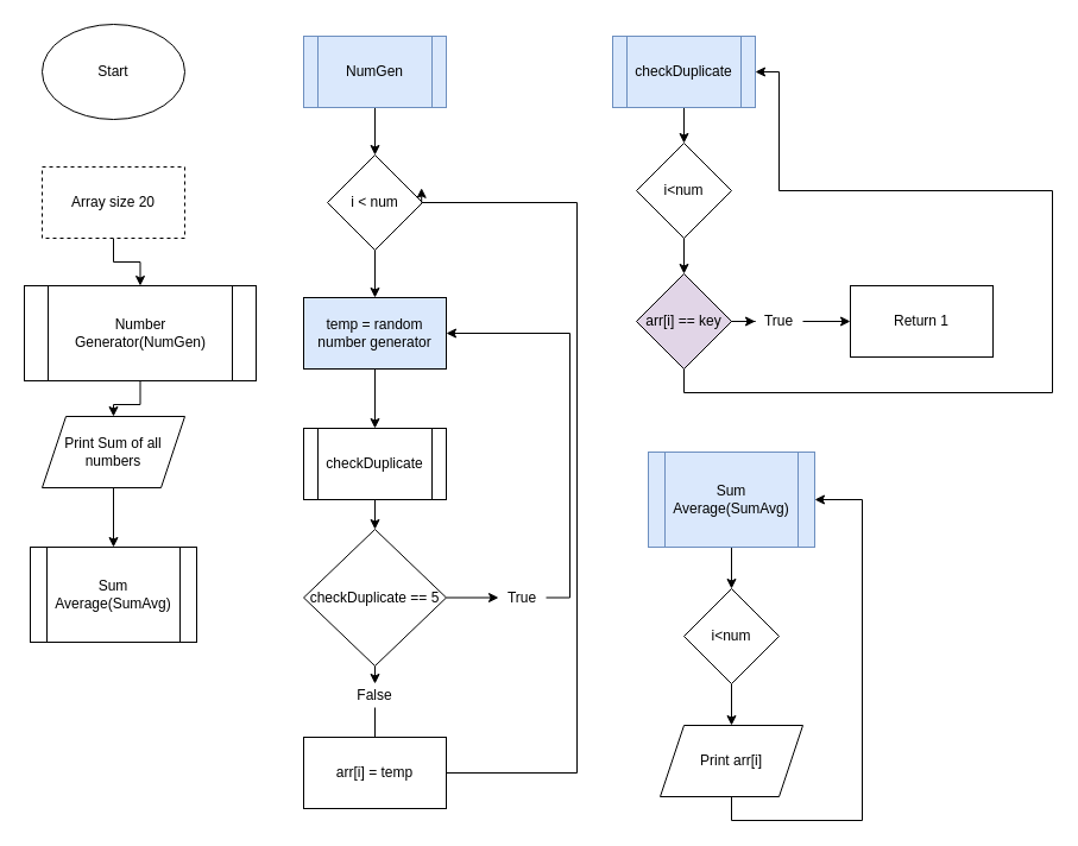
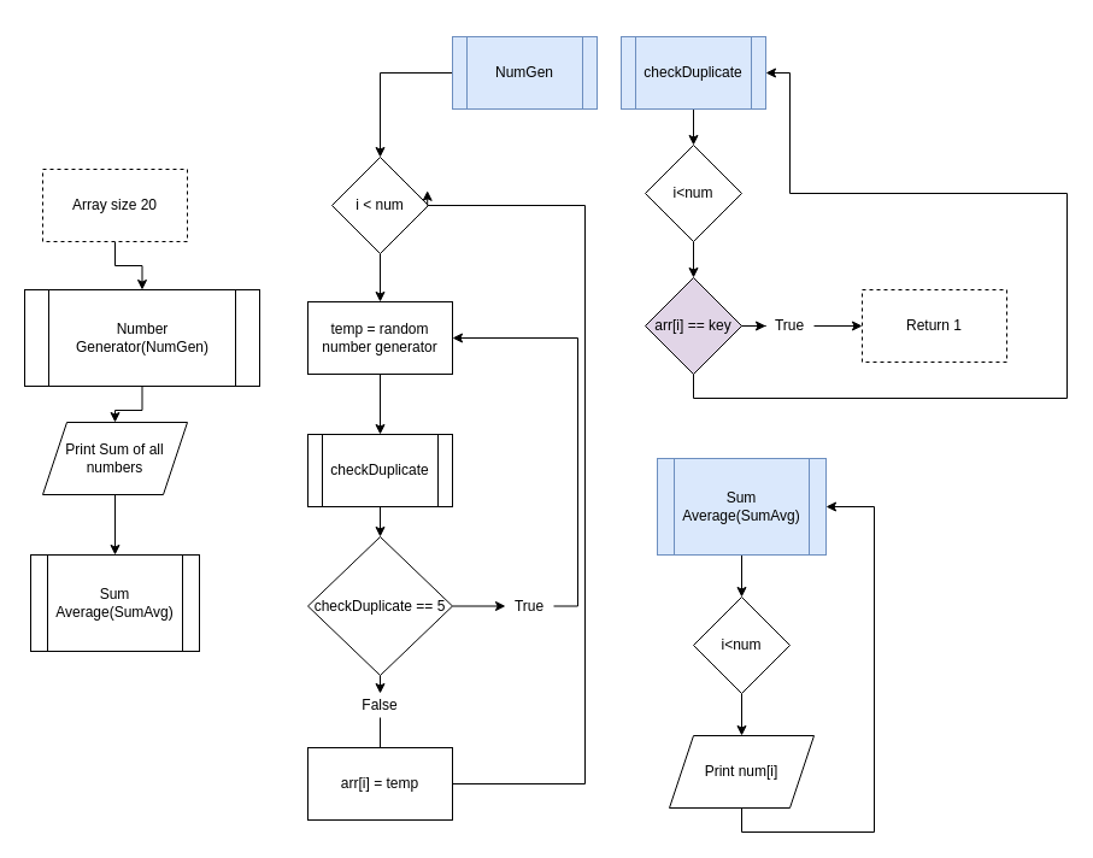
  <mxCell id="0" />
  <mxCell id="1" parent="0" />
- <mxCell id="2" value="Start" style="ellipse;whiteSpace=wrap;html=1;" vertex="1" parent="1"><mxGeometry x="35" y="20" width="120" height="80" as="geometry" /></mxCell>
  <mxCell id="3" value="" style="edgeStyle=orthogonalEdgeStyle;rounded=0;orthogonalLoop=1;jettySize=auto;html=1;" edge="1" parent="1" source="4" target="6"><mxGeometry relative="1" as="geometry" /></mxCell>
  <mxCell id="4" value="Array size 20" style="whiteSpace=wrap;html=1;dashed=1;" vertex="1" parent="1"><mxGeometry x="35" y="140" width="120" height="60" as="geometry" /></mxCell>
  <mxCell id="5" value="" style="edgeStyle=orthogonalEdgeStyle;rounded=0;orthogonalLoop=1;jettySize=auto;html=1;" edge="1" parent="1" source="6" target="8"><mxGeometry relative="1" as="geometry" /></mxCell>
  <mxCell id="6" value="Number Generator(NumGen)" style="shape=process;whiteSpace=wrap;html=1;backgroundOutline=1;" vertex="1" parent="1"><mxGeometry x="20" y="240" width="195" height="80" as="geometry" /></mxCell>
  <mxCell id="7" value="" style="edgeStyle=orthogonalEdgeStyle;rounded=0;orthogonalLoop=1;jettySize=auto;html=1;" edge="1" parent="1" source="8" target="9"><mxGeometry relative="1" as="geometry" /></mxCell>
  <mxCell id="8" value="Print Sum of all numbers" style="shape=parallelogram;perimeter=parallelogramPerimeter;whiteSpace=wrap;html=1;fixedSize=1;" vertex="1" parent="1"><mxGeometry x="35" y="350" width="120" height="60" as="geometry" /></mxCell>
  <mxCell id="9" value="Sum Average(SumAvg)" style="shape=process;whiteSpace=wrap;html=1;backgroundOutline=1;" vertex="1" parent="1"><mxGeometry x="25" y="460" width="140" height="80" as="geometry" /></mxCell>
  <mxCell id="10" value="" style="edgeStyle=orthogonalEdgeStyle;rounded=0;orthogonalLoop=1;jettySize=auto;html=1;" edge="1" parent="1" source="11" target="13"><mxGeometry relative="1" as="geometry" /></mxCell>
- <mxCell id="11" value="NumGen" style="shape=process;whiteSpace=wrap;html=1;backgroundOutline=1;fillColor=#dae8fc;strokeColor=#6c8ebf;" vertex="1" parent="1"><mxGeometry x="255" y="30" width="120" height="60" as="geometry" /></mxCell>
+ <mxCell id="11" value="NumGen" style="shape=process;whiteSpace=wrap;html=1;backgroundOutline=1;fillColor=#dae8fc;strokeColor=#6c8ebf;" vertex="1" parent="1"><mxGeometry x="375" y="30" width="120" height="60" as="geometry" /></mxCell>
  <mxCell id="12" value="" style="edgeStyle=orthogonalEdgeStyle;rounded=0;orthogonalLoop=1;jettySize=auto;html=1;" edge="1" parent="1" source="13" target="15"><mxGeometry relative="1" as="geometry" /></mxCell>
  <mxCell id="13" value="i &amp;lt; num" style="rhombus;whiteSpace=wrap;html=1;" vertex="1" parent="1"><mxGeometry x="275" y="130" width="80" height="80" as="geometry" /></mxCell>
  <mxCell id="14" value="" style="edgeStyle=orthogonalEdgeStyle;rounded=0;orthogonalLoop=1;jettySize=auto;html=1;" edge="1" parent="1" source="15" target="17"><mxGeometry relative="1" as="geometry" /></mxCell>
- <mxCell id="15" value="temp = random number generator" style="whiteSpace=wrap;html=1;fillColor=#dae8fc;" vertex="1" parent="1"><mxGeometry x="255" y="250" width="120" height="60" as="geometry" /></mxCell>
+ <mxCell id="15" value="temp = random number generator" style="whiteSpace=wrap;html=1;" vertex="1" parent="1"><mxGeometry x="255" y="250" width="120" height="60" as="geometry" /></mxCell>
  <mxCell id="16" value="" style="edgeStyle=orthogonalEdgeStyle;rounded=0;orthogonalLoop=1;jettySize=auto;html=1;" edge="1" parent="1" source="17" target="20"><mxGeometry relative="1" as="geometry" /></mxCell>
  <mxCell id="17" value="checkDuplicate" style="shape=process;whiteSpace=wrap;html=1;backgroundOutline=1;" vertex="1" parent="1"><mxGeometry x="255" y="360" width="120" height="60" as="geometry" /></mxCell>
  <mxCell id="18" style="edgeStyle=orthogonalEdgeStyle;rounded=0;orthogonalLoop=1;jettySize=auto;html=1;exitX=1;exitY=0.5;exitDx=0;exitDy=0;entryX=0;entryY=0.5;entryDx=0;entryDy=0;" edge="1" parent="1" source="20" target="24"><mxGeometry relative="1" as="geometry" /></mxCell>
  <mxCell id="19" style="edgeStyle=orthogonalEdgeStyle;rounded=0;orthogonalLoop=1;jettySize=auto;html=1;exitX=0.5;exitY=1;exitDx=0;exitDy=0;entryX=0.5;entryY=0;entryDx=0;entryDy=0;" edge="1" parent="1" source="20" target="22"><mxGeometry relative="1" as="geometry" /></mxCell>
  <mxCell id="20" value="checkDuplicate == 5" style="rhombus;whiteSpace=wrap;html=1;" vertex="1" parent="1"><mxGeometry x="255" y="445" width="120" height="115" as="geometry" /></mxCell>
  <mxCell id="21" value="" style="edgeStyle=orthogonalEdgeStyle;rounded=0;orthogonalLoop=1;jettySize=auto;html=1;endArrow=none;" edge="1" parent="1" source="22" target="26"><mxGeometry relative="1" as="geometry" /></mxCell>
  <mxCell id="22" value="False" style="text;html=1;strokeColor=none;fillColor=none;align=center;verticalAlign=middle;whiteSpace=wrap;rounded=0;" vertex="1" parent="1"><mxGeometry x="295" y="575" width="40" height="20" as="geometry" /></mxCell>
  <mxCell id="23" style="edgeStyle=orthogonalEdgeStyle;rounded=0;orthogonalLoop=1;jettySize=auto;html=1;exitX=1;exitY=0.5;exitDx=0;exitDy=0;entryX=1;entryY=0.5;entryDx=0;entryDy=0;" edge="1" parent="1" source="24" target="15"><mxGeometry relative="1" as="geometry" /></mxCell>
  <mxCell id="24" value="True" style="text;html=1;strokeColor=none;fillColor=none;align=center;verticalAlign=middle;whiteSpace=wrap;rounded=0;" vertex="1" parent="1"><mxGeometry x="419" y="492.5" width="40" height="20" as="geometry" /></mxCell>
  <mxCell id="25" style="edgeStyle=orthogonalEdgeStyle;rounded=0;orthogonalLoop=1;jettySize=auto;html=1;exitX=1;exitY=0.5;exitDx=0;exitDy=0;entryX=0.99;entryY=0.347;entryDx=0;entryDy=0;entryPerimeter=0;" edge="1" parent="1" source="26" target="13"><mxGeometry relative="1" as="geometry"><Array as="points"><mxPoint x="485" y="650" /><mxPoint x="485" y="170" /><mxPoint x="354" y="170" /></Array></mxGeometry></mxCell>
  <mxCell id="26" value="arr[i] = temp" style="whiteSpace=wrap;html=1;" vertex="1" parent="1"><mxGeometry x="255" y="620" width="120" height="60" as="geometry" /></mxCell>
  <mxCell id="27" value="" style="edgeStyle=orthogonalEdgeStyle;rounded=0;orthogonalLoop=1;jettySize=auto;html=1;" edge="1" parent="1" source="28" target="30"><mxGeometry relative="1" as="geometry" /></mxCell>
  <mxCell id="28" value="checkDuplicate" style="shape=process;whiteSpace=wrap;html=1;backgroundOutline=1;fillColor=#dae8fc;strokeColor=#6c8ebf;" vertex="1" parent="1"><mxGeometry x="515" y="30" width="120" height="60" as="geometry" /></mxCell>
  <mxCell id="29" value="" style="edgeStyle=orthogonalEdgeStyle;rounded=0;orthogonalLoop=1;jettySize=auto;html=1;" edge="1" parent="1" source="30" target="32"><mxGeometry relative="1" as="geometry" /></mxCell>
  <mxCell id="30" value="i&amp;lt;num" style="rhombus;whiteSpace=wrap;html=1;" vertex="1" parent="1"><mxGeometry x="535" y="120" width="80" height="80" as="geometry" /></mxCell>
  <mxCell id="31" style="edgeStyle=orthogonalEdgeStyle;rounded=0;orthogonalLoop=1;jettySize=auto;html=1;exitX=0.5;exitY=1;exitDx=0;exitDy=0;entryX=1;entryY=0.5;entryDx=0;entryDy=0;" edge="1" parent="1" source="32" target="28"><mxGeometry relative="1" as="geometry"><Array as="points"><mxPoint x="575" y="330" /><mxPoint x="885" y="330" /><mxPoint x="885" y="160" /><mxPoint x="655" y="160" /><mxPoint x="655" y="60" /></Array></mxGeometry></mxCell>
  <mxCell id="32" value="arr[i] == key" style="rhombus;whiteSpace=wrap;html=1;fillColor=#e1d5e7;" vertex="1" parent="1"><mxGeometry x="535" y="230" width="80" height="80" as="geometry" /></mxCell>
  <mxCell id="33" value="" style="edgeStyle=orthogonalEdgeStyle;rounded=0;orthogonalLoop=1;jettySize=auto;html=1;" edge="1" parent="1" source="34" target="36"><mxGeometry relative="1" as="geometry" /></mxCell>
  <mxCell id="34" value="True" style="text;html=1;strokeColor=none;fillColor=none;align=center;verticalAlign=middle;whiteSpace=wrap;rounded=0;" vertex="1" parent="1"><mxGeometry x="635" y="260" width="40" height="20" as="geometry" /></mxCell>
  <mxCell id="35" value="" style="edgeStyle=orthogonalEdgeStyle;rounded=0;orthogonalLoop=1;jettySize=auto;html=1;" edge="1" parent="1" source="32" target="34"><mxGeometry relative="1" as="geometry" /></mxCell>
- <mxCell id="36" value="Return 1" style="whiteSpace=wrap;html=1;" vertex="1" parent="1"><mxGeometry x="715" y="240" width="120" height="60" as="geometry" /></mxCell>
+ <mxCell id="36" value="Return 1" style="whiteSpace=wrap;html=1;dashed=1;" vertex="1" parent="1"><mxGeometry x="715" y="240" width="120" height="60" as="geometry" /></mxCell>
  <mxCell id="37" value="" style="edgeStyle=orthogonalEdgeStyle;rounded=0;orthogonalLoop=1;jettySize=auto;html=1;" edge="1" parent="1" source="38" target="40"><mxGeometry relative="1" as="geometry" /></mxCell>
  <mxCell id="38" value="Sum Average(SumAvg)" style="shape=process;whiteSpace=wrap;html=1;backgroundOutline=1;fillColor=#dae8fc;strokeColor=#6c8ebf;" vertex="1" parent="1"><mxGeometry x="545" y="380" width="140" height="80" as="geometry" /></mxCell>
  <mxCell id="39" value="" style="edgeStyle=orthogonalEdgeStyle;rounded=0;orthogonalLoop=1;jettySize=auto;html=1;" edge="1" parent="1" source="40" target="42"><mxGeometry relative="1" as="geometry" /></mxCell>
  <mxCell id="40" value="i&amp;lt;num" style="rhombus;whiteSpace=wrap;html=1;" vertex="1" parent="1"><mxGeometry x="575" y="495" width="80" height="80" as="geometry" /></mxCell>
  <mxCell id="41" style="edgeStyle=orthogonalEdgeStyle;rounded=0;orthogonalLoop=1;jettySize=auto;html=1;exitX=0.5;exitY=1;exitDx=0;exitDy=0;entryX=1;entryY=0.5;entryDx=0;entryDy=0;" edge="1" parent="1" source="42" target="38"><mxGeometry relative="1" as="geometry"><Array as="points"><mxPoint x="615" y="690" /><mxPoint x="725" y="690" /><mxPoint x="725" y="420" /></Array></mxGeometry></mxCell>
- <mxCell id="42" value="Print arr[i]" style="shape=parallelogram;perimeter=parallelogramPerimeter;whiteSpace=wrap;html=1;fixedSize=1;" vertex="1" parent="1"><mxGeometry x="555" y="610" width="120" height="60" as="geometry" /></mxCell>
+ <mxCell id="42" value="Print num[i]" style="shape=parallelogram;perimeter=parallelogramPerimeter;whiteSpace=wrap;html=1;fixedSize=1;" vertex="1" parent="1"><mxGeometry x="555" y="610" width="120" height="60" as="geometry" /></mxCell>
